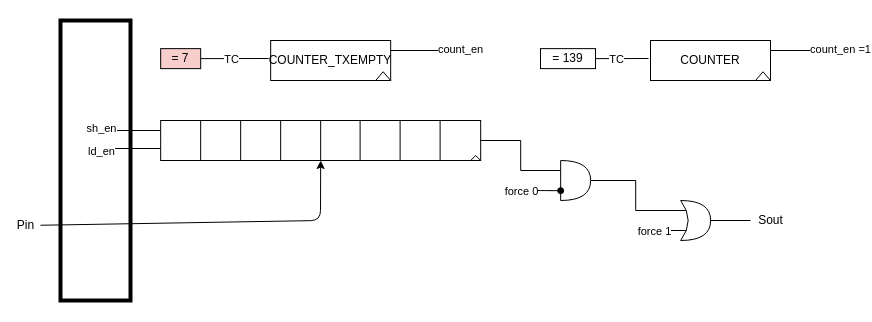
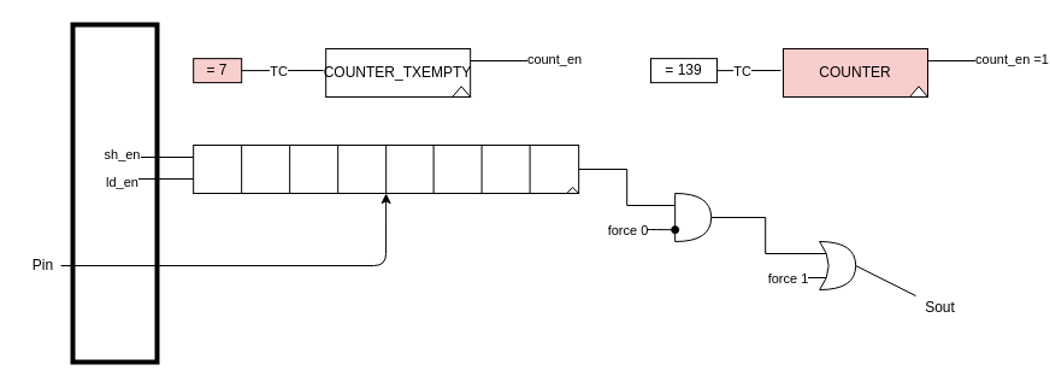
  <mxCell id="0" />
  <mxCell id="1" parent="0" />
  <mxCell id="2" style="edgeStyle=orthogonalEdgeStyle;rounded=0;orthogonalLoop=1;jettySize=auto;html=1;entryX=0;entryY=0.25;entryDx=0;entryDy=0;entryPerimeter=0;endArrow=none;endFill=0;" parent="1" source="3" target="15" edge="1"><mxGeometry relative="1" as="geometry" /></mxCell>
  <mxCell id="3" value="" style="rounded=0;whiteSpace=wrap;html=1;" parent="1" vertex="1"><mxGeometry x="160.17" y="120" width="320" height="40" as="geometry" /></mxCell>
  <mxCell id="4" value="" style="endArrow=none;html=1;" parent="1" edge="1"><mxGeometry width="50" height="50" relative="1" as="geometry"><mxPoint x="200.17" y="160" as="sourcePoint" /><mxPoint x="200.17" y="120" as="targetPoint" /></mxGeometry></mxCell>
  <mxCell id="5" value="" style="endArrow=none;html=1;" parent="1" edge="1"><mxGeometry width="50" height="50" relative="1" as="geometry"><mxPoint x="240.17" y="160" as="sourcePoint" /><mxPoint x="240.17" y="120" as="targetPoint" /></mxGeometry></mxCell>
  <mxCell id="6" value="" style="endArrow=none;html=1;" parent="1" edge="1"><mxGeometry width="50" height="50" relative="1" as="geometry"><mxPoint x="280.17" y="160" as="sourcePoint" /><mxPoint x="280.17" y="120" as="targetPoint" /></mxGeometry></mxCell>
  <mxCell id="7" value="" style="endArrow=none;html=1;" parent="1" edge="1"><mxGeometry width="50" height="50" relative="1" as="geometry"><mxPoint x="320.17" y="160" as="sourcePoint" /><mxPoint x="320.17" y="120" as="targetPoint" /></mxGeometry></mxCell>
  <mxCell id="8" value="" style="endArrow=none;html=1;" parent="1" edge="1"><mxGeometry width="50" height="50" relative="1" as="geometry"><mxPoint x="359.6" y="160" as="sourcePoint" /><mxPoint x="359.6" y="120" as="targetPoint" /></mxGeometry></mxCell>
  <mxCell id="9" value="" style="endArrow=none;html=1;" parent="1" edge="1"><mxGeometry width="50" height="50" relative="1" as="geometry"><mxPoint x="399.6" y="160" as="sourcePoint" /><mxPoint x="399.6" y="120" as="targetPoint" /></mxGeometry></mxCell>
  <mxCell id="10" value="" style="endArrow=none;html=1;" parent="1" edge="1"><mxGeometry width="50" height="50" relative="1" as="geometry"><mxPoint x="439.6" y="160" as="sourcePoint" /><mxPoint x="439.6" y="120" as="targetPoint" /></mxGeometry></mxCell>
  <mxCell id="11" value="" style="triangle;whiteSpace=wrap;html=1;rotation=-90;" parent="1" vertex="1"><mxGeometry x="472.67" y="152.5" width="5" height="10" as="geometry" /></mxCell>
  <mxCell id="12" value="" style="endArrow=classic;html=1;" parent="1" source="34" edge="1"><mxGeometry width="50" height="50" relative="1" as="geometry"><mxPoint x="40" y="220" as="sourcePoint" /><mxPoint x="320.17" y="160" as="targetPoint" /><Array as="points"><mxPoint x="320" y="220" /></Array></mxGeometry></mxCell>
  <mxCell id="13" value="" style="shape=xor;whiteSpace=wrap;html=1;" parent="1" vertex="1"><mxGeometry x="680.17" y="200" width="30" height="40" as="geometry" /></mxCell>
  <mxCell id="14" style="edgeStyle=orthogonalEdgeStyle;rounded=0;orthogonalLoop=1;jettySize=auto;html=1;entryX=0.175;entryY=0.25;entryDx=0;entryDy=0;entryPerimeter=0;endArrow=none;endFill=0;" parent="1" source="15" target="13" edge="1"><mxGeometry relative="1" as="geometry" /></mxCell>
  <mxCell id="15" value="" style="shape=or;whiteSpace=wrap;html=1;" parent="1" vertex="1"><mxGeometry x="560.17" y="160" width="30" height="40" as="geometry" /></mxCell>
  <mxCell id="16" value="" style="endArrow=oval;html=1;endFill=1;" parent="1" edge="1"><mxGeometry width="50" height="50" relative="1" as="geometry"><mxPoint x="524.17" y="189.86" as="sourcePoint" /><mxPoint x="560.17" y="190.15" as="targetPoint" /><Array as="points"><mxPoint x="550.17" y="190.15" /></Array></mxGeometry></mxCell>
  <mxCell id="17" value="force 0" style="edgeLabel;html=1;align=center;verticalAlign=middle;resizable=0;points=[];" parent="16" vertex="1" connectable="0"><mxGeometry x="-0.024" y="1" relative="1" as="geometry"><mxPoint x="-21.63" y="0.94" as="offset" /></mxGeometry></mxCell>
  <mxCell id="18" value="" style="endArrow=none;html=1;entryX=0.175;entryY=0.75;entryDx=0;entryDy=0;entryPerimeter=0;endFill=0;" parent="1" target="13" edge="1"><mxGeometry width="50" height="50" relative="1" as="geometry"><mxPoint x="640.17" y="230" as="sourcePoint" /><mxPoint x="680.17" y="230" as="targetPoint" /></mxGeometry></mxCell>
  <mxCell id="19" value="force 1" style="edgeLabel;html=1;align=center;verticalAlign=middle;resizable=0;points=[];" parent="18" vertex="1" connectable="0"><mxGeometry x="-0.447" relative="1" as="geometry"><mxPoint as="offset" /></mxGeometry></mxCell>
  <mxCell id="20" value="" style="endArrow=none;html=1;endFill=0;" parent="1" target="32" edge="1"><mxGeometry width="50" height="50" relative="1" as="geometry"><mxPoint x="710.17" y="220" as="sourcePoint" /><mxPoint x="760.17" y="220" as="targetPoint" /></mxGeometry></mxCell>
  <mxCell id="21" value="COUNTER_TXEMPTY" style="rounded=0;whiteSpace=wrap;html=1;" parent="1" vertex="1"><mxGeometry x="270.17" y="40" width="120" height="40" as="geometry" /></mxCell>
  <mxCell id="22" style="edgeStyle=orthogonalEdgeStyle;rounded=0;orthogonalLoop=1;jettySize=auto;html=1;exitX=1;exitY=0.25;exitDx=0;exitDy=0;endArrow=none;endFill=0;" parent="1" source="21" edge="1"><mxGeometry relative="1" as="geometry"><mxPoint x="448.17" y="50" as="targetPoint" /><mxPoint x="357.67" y="40" as="sourcePoint" /><Array as="points"><mxPoint x="447.67" y="50" /></Array></mxGeometry></mxCell>
  <mxCell id="23" value="count_en" style="edgeLabel;html=1;align=center;verticalAlign=middle;resizable=0;points=[];" parent="22" vertex="1" connectable="0"><mxGeometry x="-0.296" y="-1" relative="1" as="geometry"><mxPoint x="49" y="-2.87" as="offset" /></mxGeometry></mxCell>
  <mxCell id="24" value="" style="endArrow=none;html=1;entryX=0;entryY=0.25;entryDx=0;entryDy=0;" parent="1" target="3" edge="1"><mxGeometry width="50" height="50" relative="1" as="geometry"><mxPoint x="110.17" y="130" as="sourcePoint" /><mxPoint x="220.17" y="190" as="targetPoint" /></mxGeometry></mxCell>
  <mxCell id="25" value="sh_en" style="edgeLabel;html=1;align=center;verticalAlign=middle;resizable=0;points=[];" parent="24" vertex="1" connectable="0"><mxGeometry x="0.163" y="3" relative="1" as="geometry"><mxPoint x="-39.14" as="offset" /></mxGeometry></mxCell>
  <mxCell id="26" value="" style="endArrow=none;html=1;" parent="1" edge="1"><mxGeometry width="50" height="50" relative="1" as="geometry"><mxPoint x="100.17" y="148" as="sourcePoint" /><mxPoint x="160.17" y="148" as="targetPoint" /><Array as="points" /></mxGeometry></mxCell>
  <mxCell id="27" value="ld_en" style="edgeLabel;html=1;align=center;verticalAlign=middle;resizable=0;points=[];" parent="26" vertex="1" connectable="0"><mxGeometry x="-0.462" y="-2" relative="1" as="geometry"><mxPoint x="-16.17" as="offset" /></mxGeometry></mxCell>
  <mxCell id="28" value="" style="endArrow=none;html=1;exitX=1;exitY=0.5;exitDx=0;exitDy=0;" parent="1" source="30" edge="1"><mxGeometry width="50" height="50" relative="1" as="geometry"><mxPoint x="227.67" y="50" as="sourcePoint" /><mxPoint x="268.17" y="58" as="targetPoint" /><Array as="points" /></mxGeometry></mxCell>
  <mxCell id="29" value="TC" style="edgeLabel;html=1;align=center;verticalAlign=middle;resizable=0;points=[];" parent="28" vertex="1" connectable="0"><mxGeometry x="0.253" y="2" relative="1" as="geometry"><mxPoint x="-12.28" y="2.18" as="offset" /></mxGeometry></mxCell>
  <mxCell id="30" value="= 7" style="rounded=0;whiteSpace=wrap;html=1;fillColor=#f8cecc;" parent="1" vertex="1"><mxGeometry x="160.17" y="48.13" width="40" height="20" as="geometry" /></mxCell>
  <mxCell id="31" value="" style="triangle;whiteSpace=wrap;html=1;rotation=-90;" parent="1" vertex="1"><mxGeometry x="378.3" y="68.13" width="8.75" height="15" as="geometry" /></mxCell>
- <mxCell id="32" value="Sout" style="text;html=1;align=center;verticalAlign=middle;resizable=0;points=[];autosize=1;" parent="1" vertex="1"><mxGeometry x="750" y="210" width="40" height="20" as="geometry" /></mxCell>
+ <mxCell id="32" value="Sout" style="text;html=1;align=center;verticalAlign=middle;resizable=0;points=[];autosize=1;" parent="1" vertex="1"><mxGeometry x="760" y="245" width="40" height="20" as="geometry" /></mxCell>
  <mxCell id="33" value="" style="rounded=0;whiteSpace=wrap;html=1;glass=0;sketch=0;strokeWidth=4;fillColor=none;" parent="1" vertex="1"><mxGeometry y="20" width="70" height="280" as="geometry" x="60" /></mxCell>
- <mxCell id="34" value="Pin" style="text;html=1;align=center;verticalAlign=middle;resizable=0;points=[];autosize=1;" parent="1" vertex="1"><mxGeometry x="10" y="215" width="30" height="20" as="geometry" /></mxCell>
- <mxCell id="35" value="COUNTER" style="rounded=0;whiteSpace=wrap;html=1;" vertex="1" parent="1"><mxGeometry x="650" y="40" width="120" height="40" as="geometry" /></mxCell>
+ <mxCell id="34" value="Pin" style="text;html=1;align=center;verticalAlign=middle;resizable=0;points=[];autosize=1;" parent="1" vertex="1"><mxGeometry x="20" y="210" width="30" height="20" as="geometry" /></mxCell>
+ <mxCell id="35" value="COUNTER" style="rounded=0;whiteSpace=wrap;html=1;fillColor=#f8cecc;" vertex="1" parent="1"><mxGeometry x="650" y="40" width="120" height="40" as="geometry" /></mxCell>
  <mxCell id="36" style="edgeStyle=orthogonalEdgeStyle;rounded=0;orthogonalLoop=1;jettySize=auto;html=1;exitX=1;exitY=0.25;exitDx=0;exitDy=0;endArrow=none;endFill=0;" edge="1" parent="1" source="35"><mxGeometry relative="1" as="geometry"><mxPoint x="828" y="50" as="targetPoint" /><mxPoint x="737.5" y="40" as="sourcePoint" /><Array as="points"><mxPoint x="827.5" y="50" /></Array></mxGeometry></mxCell>
  <mxCell id="37" value="count_en =1" style="edgeLabel;html=1;align=center;verticalAlign=middle;resizable=0;points=[];" vertex="1" connectable="0" parent="36"><mxGeometry x="-0.296" y="-1" relative="1" as="geometry"><mxPoint x="49" y="-2.87" as="offset" /></mxGeometry></mxCell>
  <mxCell id="38" value="" style="endArrow=none;html=1;exitX=1;exitY=0.5;exitDx=0;exitDy=0;" edge="1" parent="1" source="40"><mxGeometry width="50" height="50" relative="1" as="geometry"><mxPoint x="607.5" y="50" as="sourcePoint" /><mxPoint x="648" y="58" as="targetPoint" /><Array as="points" /></mxGeometry></mxCell>
  <mxCell id="39" value="TC" style="edgeLabel;html=1;align=center;verticalAlign=middle;resizable=0;points=[];" vertex="1" connectable="0" parent="38"><mxGeometry x="0.253" y="2" relative="1" as="geometry"><mxPoint x="-12.28" y="2.18" as="offset" /></mxGeometry></mxCell>
  <mxCell id="40" value="= 139" style="rounded=0;whiteSpace=wrap;html=1;" vertex="1" parent="1"><mxGeometry x="540" y="48.13" width="55" height="20" as="geometry" /></mxCell>
  <mxCell id="41" value="" style="triangle;whiteSpace=wrap;html=1;rotation=-90;" vertex="1" parent="1"><mxGeometry x="758.13" y="68.13" width="8.75" height="15" as="geometry" /></mxCell>
